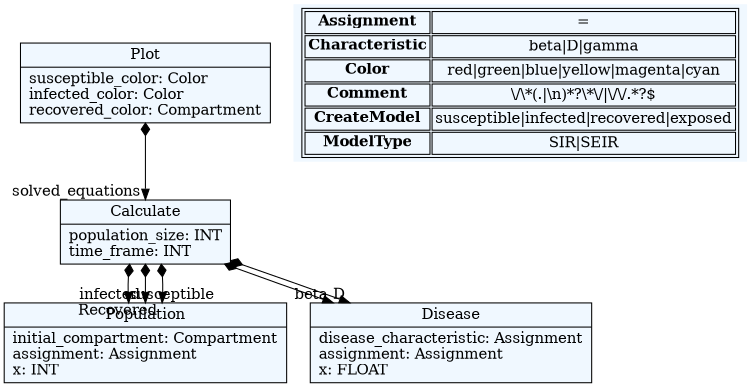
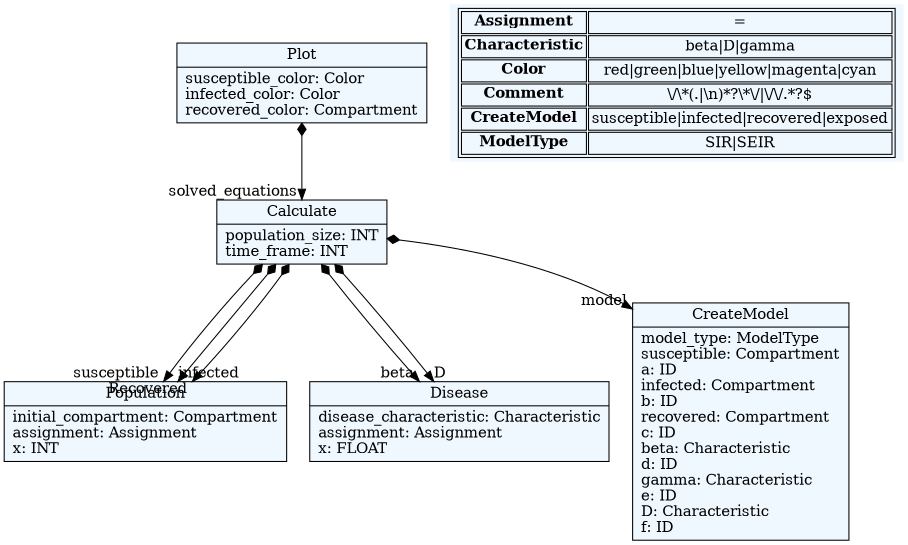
  digraph {
    fontname="Bitstream Vera Sans"
    fontsize=8
    nodesep=0.3
    node [fillcolor=aliceblue shape=record style=filled]
    edge [arrowtail=diamond dir=both]
    n1 [label="{Population|initial_compartment: Compartment\lassignment: Assignment\lx: INT\l}"]
-   n2 [label="{Disease|disease_characteristic: Assignment\lassignment: Assignment\lx: FLOAT\l}"]
+   n2 [label="{Disease|disease_characteristic: Characteristic\lassignment: Assignment\lx: FLOAT\l}"]
+   n3 [label="{CreateModel|model_type: ModelType\lsusceptible: Compartment\la: ID\linfected: Compartment\lb: ID\lrecovered: Compartment\lc: ID\lbeta: Characteristic\ld: ID\lgamma: Characteristic\le: ID\lD: Characteristic\lf: ID\l}"]
    n4 [label="{Calculate|population_size: INT\ltime_frame: INT\l}"]
    n5 [label="{Plot|susceptible_color: Color\linfected_color: Color\lrecovered_color: Compartment\l}"]
    n6 [label=< <table> 	<tr> 		<td><b>Assignment</b></td><td>=</td> 	</tr> 	<tr> 		<td><b>Characteristic</b></td><td>beta|D|gamma</td> 	</tr> 	<tr> 		<td><b>Color</b></td><td>red|green|blue|yellow|magenta|cyan</td> 	</tr> 	<tr> 		<td><b>Comment</b></td><td>\/\*(.|\n)*?\*\/|\/\/.*?$</td> 	</tr> 	<tr> 		<td><b>CreateModel</b></td><td>susceptible|infected|recovered|exposed</td> 	</tr> 	<tr> 		<td><b>ModelType</b></td><td>SIR|SEIR</td> 	</tr> </table> > shape=plaintext]
    n4 -> n1 [headlabel="susceptible "]
    n4 -> n1 [headlabel="infected "]
    n4 -> n1 [headlabel="Recovered "]
    n4 -> n2 [headlabel="beta "]
    n4 -> n2 [headlabel="D "]
+   n4 -> n3 [headlabel="model "]
    n5 -> n4 [headlabel="solved_equations "]
  }
